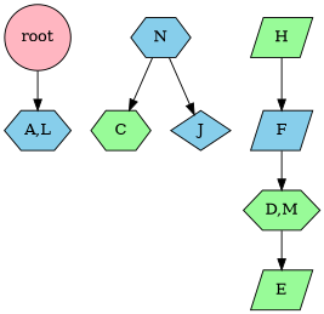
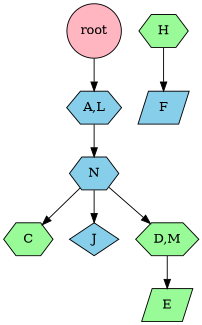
  strict digraph {
    node [fillcolor=skyblue shape=hexagon style=filled]
    n1 [fillcolor=lightpink label=root shape=circle]
    n2 [label="A,L"]
    n3 [label=N]
    n4 [fillcolor=palegreen label=C]
    n5 [label=J shape=diamond]
-   n6 [fillcolor=palegreen label=H shape=parallelogram]
+   n6 [fillcolor=palegreen label=H]
    n7 [label=F shape=parallelogram]
    n8 [fillcolor=palegreen label="D,M"]
    n9 [fillcolor=palegreen label=E shape=parallelogram]
    n1 -> n2
+   n2 -> n3
    n3 -> n4
    n3 -> n5
    n6 -> n7
-   n7 -> n8
+   n3 -> n8
    n8 -> n9
  }
